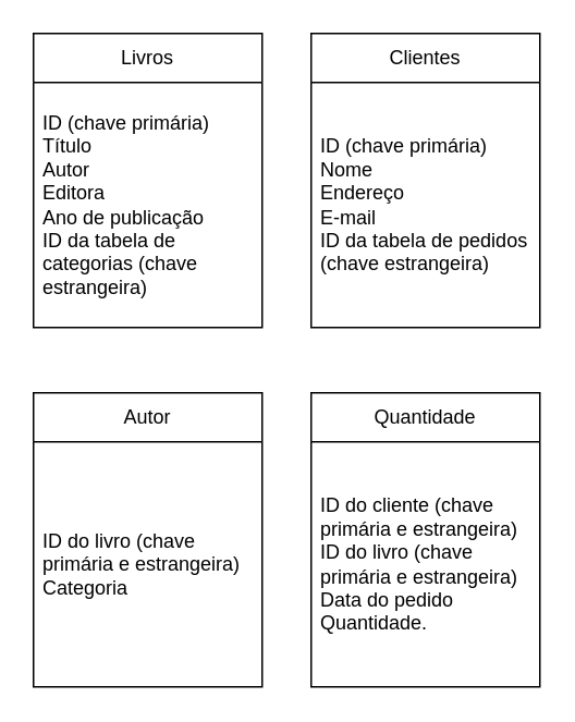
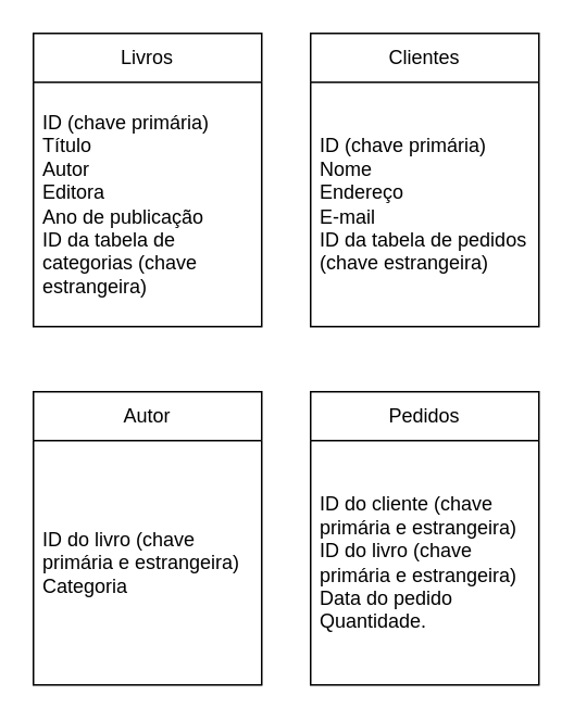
  <mxCell id="0" />
  <mxCell id="1" parent="0" />
  <mxCell id="2" value="Livros" style="swimlane;fontStyle=0;childLayout=stackLayout;horizontal=1;startSize=30;horizontalStack=0;resizeParent=1;resizeParentMax=0;resizeLast=0;collapsible=1;marginBottom=0;whiteSpace=wrap;html=1;" vertex="1" parent="1"><mxGeometry x="20" y="20" width="140" height="180" as="geometry" /></mxCell>
  <mxCell id="3" value="&lt;div&gt;ID (chave primária)&lt;/div&gt;&lt;div&gt;Título&lt;/div&gt;&lt;div&gt;Autor&lt;/div&gt;&lt;div&gt;Editora&lt;/div&gt;&lt;div&gt;Ano de publicação&lt;/div&gt;&lt;div&gt;ID da tabela de categorias (chave estrangeira)&lt;/div&gt;" style="text;strokeColor=none;fillColor=none;align=left;verticalAlign=middle;spacingLeft=4;spacingRight=4;overflow=hidden;points=[[0,0.5],[1,0.5]];portConstraint=eastwest;rotatable=0;whiteSpace=wrap;html=1;" vertex="1" parent="2"><mxGeometry y="30" width="140" height="150" as="geometry" /></mxCell>
  <mxCell id="4" value="Clientes" style="swimlane;fontStyle=0;childLayout=stackLayout;horizontal=1;startSize=30;horizontalStack=0;resizeParent=1;resizeParentMax=0;resizeLast=0;collapsible=1;marginBottom=0;whiteSpace=wrap;html=1;" vertex="1" parent="1"><mxGeometry x="190" y="20" width="140" height="180" as="geometry" /></mxCell>
  <mxCell id="5" value="&lt;div&gt;ID (chave primária)&lt;/div&gt;&lt;div&gt;Nome&lt;/div&gt;&lt;div&gt;Endereço&lt;/div&gt;&lt;div&gt;E-mail&lt;/div&gt;&lt;div&gt;ID da tabela de pedidos (chave estrangeira)&lt;/div&gt;" style="text;strokeColor=none;fillColor=none;align=left;verticalAlign=middle;spacingLeft=4;spacingRight=4;overflow=hidden;points=[[0,0.5],[1,0.5]];portConstraint=eastwest;rotatable=0;whiteSpace=wrap;html=1;" vertex="1" parent="4"><mxGeometry y="30" width="140" height="150" as="geometry" /></mxCell>
  <mxCell id="6" value="Autor" style="swimlane;fontStyle=0;childLayout=stackLayout;horizontal=1;startSize=30;horizontalStack=0;resizeParent=1;resizeParentMax=0;resizeLast=0;collapsible=1;marginBottom=0;whiteSpace=wrap;html=1;" vertex="1" parent="1"><mxGeometry x="20" y="240" width="140" height="180" as="geometry" /></mxCell>
  <mxCell id="7" value="&lt;div&gt;ID do livro (chave primária e estrangeira)&lt;/div&gt;&lt;div&gt;Categoria&lt;/div&gt;" style="text;strokeColor=none;fillColor=none;align=left;verticalAlign=middle;spacingLeft=4;spacingRight=4;overflow=hidden;points=[[0,0.5],[1,0.5]];portConstraint=eastwest;rotatable=0;whiteSpace=wrap;html=1;" vertex="1" parent="6"><mxGeometry y="30" width="140" height="150" as="geometry" /></mxCell>
- <mxCell id="8" value="Quantidade" style="swimlane;fontStyle=0;childLayout=stackLayout;horizontal=1;startSize=30;horizontalStack=0;resizeParent=1;resizeParentMax=0;resizeLast=0;collapsible=1;marginBottom=0;whiteSpace=wrap;html=1;" vertex="1" parent="1"><mxGeometry x="190" y="240" width="140" height="180" as="geometry" /></mxCell>
+ <mxCell id="8" value="Pedidos" style="swimlane;fontStyle=0;childLayout=stackLayout;horizontal=1;startSize=30;horizontalStack=0;resizeParent=1;resizeParentMax=0;resizeLast=0;collapsible=1;marginBottom=0;whiteSpace=wrap;html=1;" vertex="1" parent="1"><mxGeometry x="190" y="240" width="140" height="180" as="geometry" /></mxCell>
  <mxCell id="9" value="&lt;div&gt;ID do cliente (chave primária e estrangeira)&lt;/div&gt;&lt;div&gt;ID do livro (chave primária e estrangeira)&lt;/div&gt;&lt;div&gt;Data do pedido&lt;/div&gt;&lt;div&gt;Quantidade.&lt;/div&gt;" style="text;strokeColor=none;fillColor=none;align=left;verticalAlign=middle;spacingLeft=4;spacingRight=4;overflow=hidden;points=[[0,0.5],[1,0.5]];portConstraint=eastwest;rotatable=0;whiteSpace=wrap;html=1;" vertex="1" parent="8"><mxGeometry y="30" width="140" height="150" as="geometry" /></mxCell>
